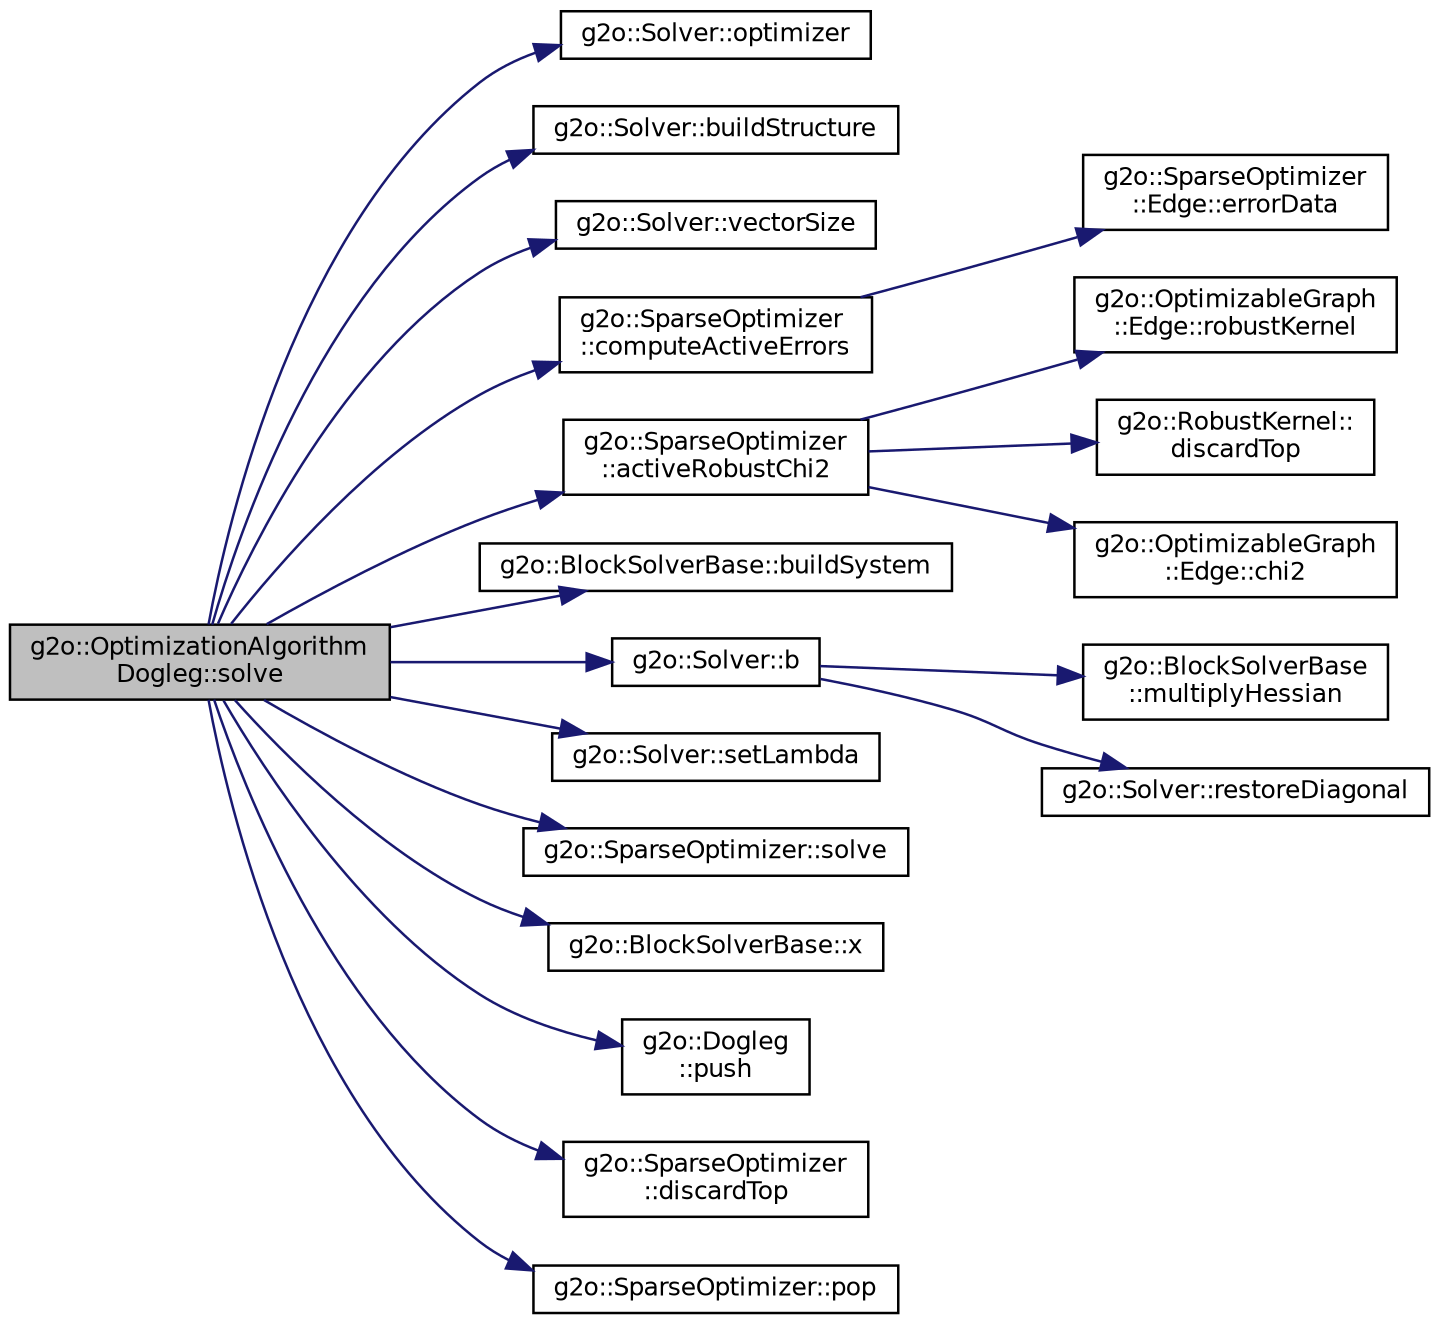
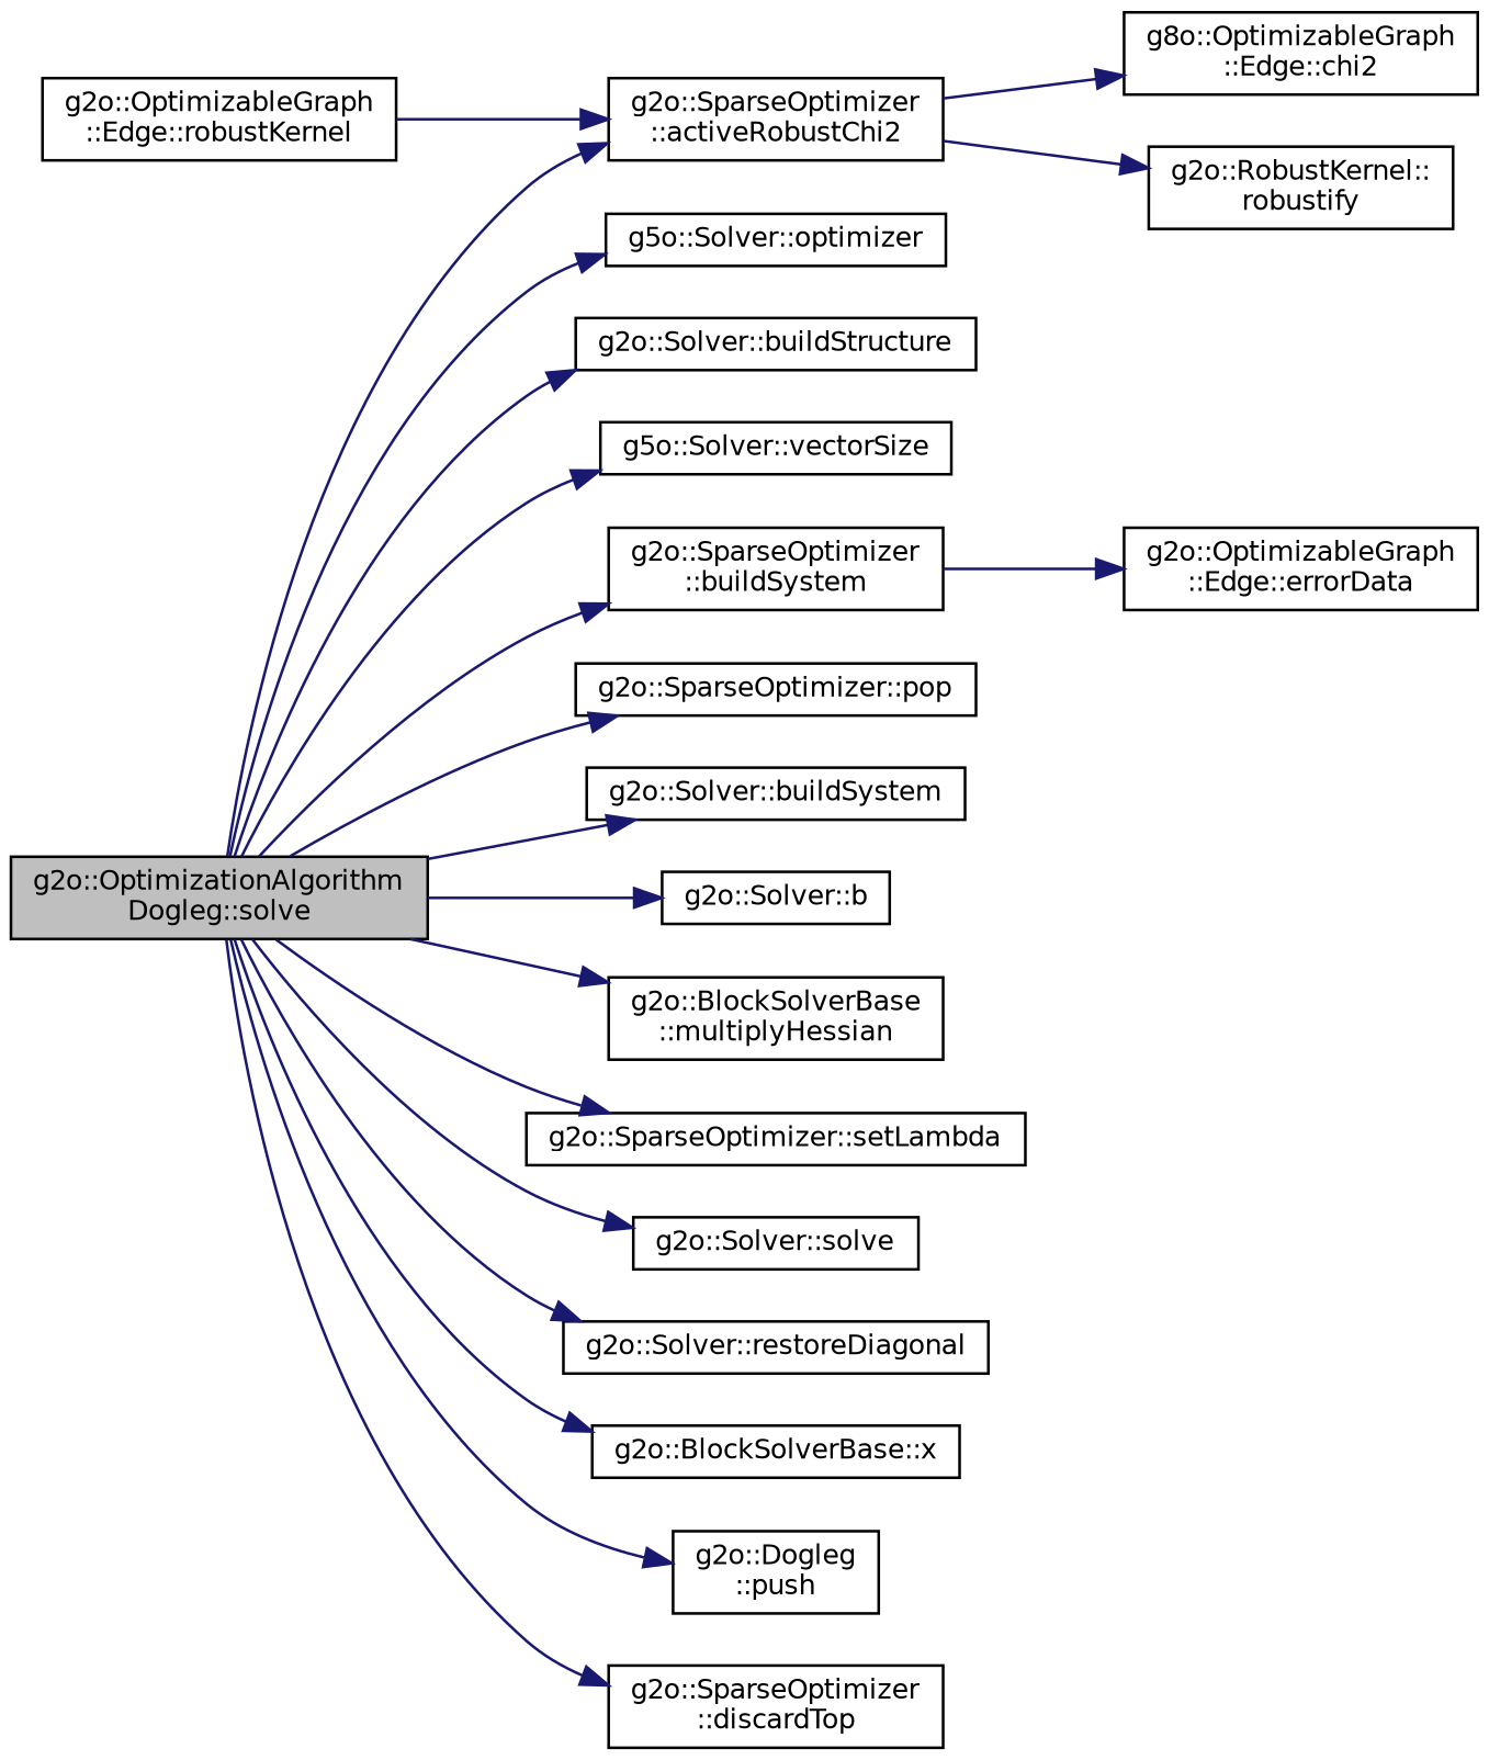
  digraph {
    rankdir=LR
    node [color=black fillcolor=white fontname=Helvetica fontsize=10 shape=record style=filled]
    edge [color=midnightblue fontname=Helvetica fontsize=10 labelfontname=Helvetica labelfontsize=10 style=solid]
    n1 [fillcolor=grey75 fontcolor=black height=0.2 label="g2o::OptimizationAlgorithm\lDogleg::solve" width=0.4]
-   n2 [height=0.2 label="g2o::Solver::optimizer" width=0.4]
+   n2 [height=0.2 label="g5o::Solver::optimizer" width=0.4]
    n3 [height=0.2 label="g2o::Solver::buildStructure" width=0.4]
-   n4 [height=0.2 label="g2o::Solver::vectorSize" width=0.4]
-   n5 [height=0.2 label="g2o::SparseOptimizer\l::computeActiveErrors" width=0.4]
+   n4 [height=0.2 label="g5o::Solver::vectorSize" width=0.4]
+   n5 [height=0.2 label="g2o::SparseOptimizer\l::buildSystem" width=0.4]
    n6 [height=0.2 label="g2o::SparseOptimizer\l::activeRobustChi2" width=0.4]
-   n7 [height=0.2 label="g2o::BlockSolverBase::buildSystem" width=0.4]
+   n7 [height=0.2 label="g2o::Solver::buildSystem" width=0.4]
    n8 [height=0.2 label="g2o::Solver::b" width=0.4]
    n9 [height=0.2 label="g2o::BlockSolverBase\l::multiplyHessian" width=0.4]
-   n10 [height=0.2 label="g2o::Solver::setLambda" width=0.4]
-   n11 [height=0.2 label="g2o::SparseOptimizer::solve" width=0.4]
+   n10 [height=0.2 label="g2o::SparseOptimizer::setLambda" width=0.4]
+   n11 [height=0.2 label="g2o::Solver::solve" width=0.4]
    n12 [height=0.2 label="g2o::Solver::restoreDiagonal" width=0.4]
    n13 [height=0.2 label="g2o::BlockSolverBase::x" width=0.4]
    n14 [height=0.2 label="g2o::Dogleg\l::push" width=0.4]
    n15 [height=0.2 label="g2o::SparseOptimizer\l::discardTop" width=0.4]
    n16 [height=0.2 label="g2o::SparseOptimizer::pop" width=0.4]
-   n17 [height=0.2 label="g2o::SparseOptimizer\l::Edge::errorData" width=0.4]
+   n17 [height=0.2 label="g2o::OptimizableGraph\l::Edge::errorData" width=0.4]
    n18 [height=0.2 label="g2o::OptimizableGraph\l::Edge::robustKernel" width=0.4]
-   n19 [height=0.2 label="g2o::RobustKernel::\ldiscardTop" width=0.4]
-   n20 [height=0.2 label="g2o::OptimizableGraph\l::Edge::chi2" width=0.4]
+   n19 [height=0.2 label="g2o::RobustKernel::\lrobustify" width=0.4]
+   n20 [height=0.2 label="g8o::OptimizableGraph\l::Edge::chi2" width=0.4]
    n1 -> n2
    n1 -> n3
    n1 -> n4
    n1 -> n5
    n1 -> n6
    n1 -> n7
    n1 -> n8
-   n8 -> n9
+   n1 -> n9
    n1 -> n10
    n1 -> n11
-   n8 -> n12
+   n1 -> n12
    n1 -> n13
    n1 -> n14
    n1 -> n15
    n1 -> n16
    n5 -> n17
-   n6 -> n18
+   n18 -> n6
    n6 -> n19
    n6 -> n20
  }
